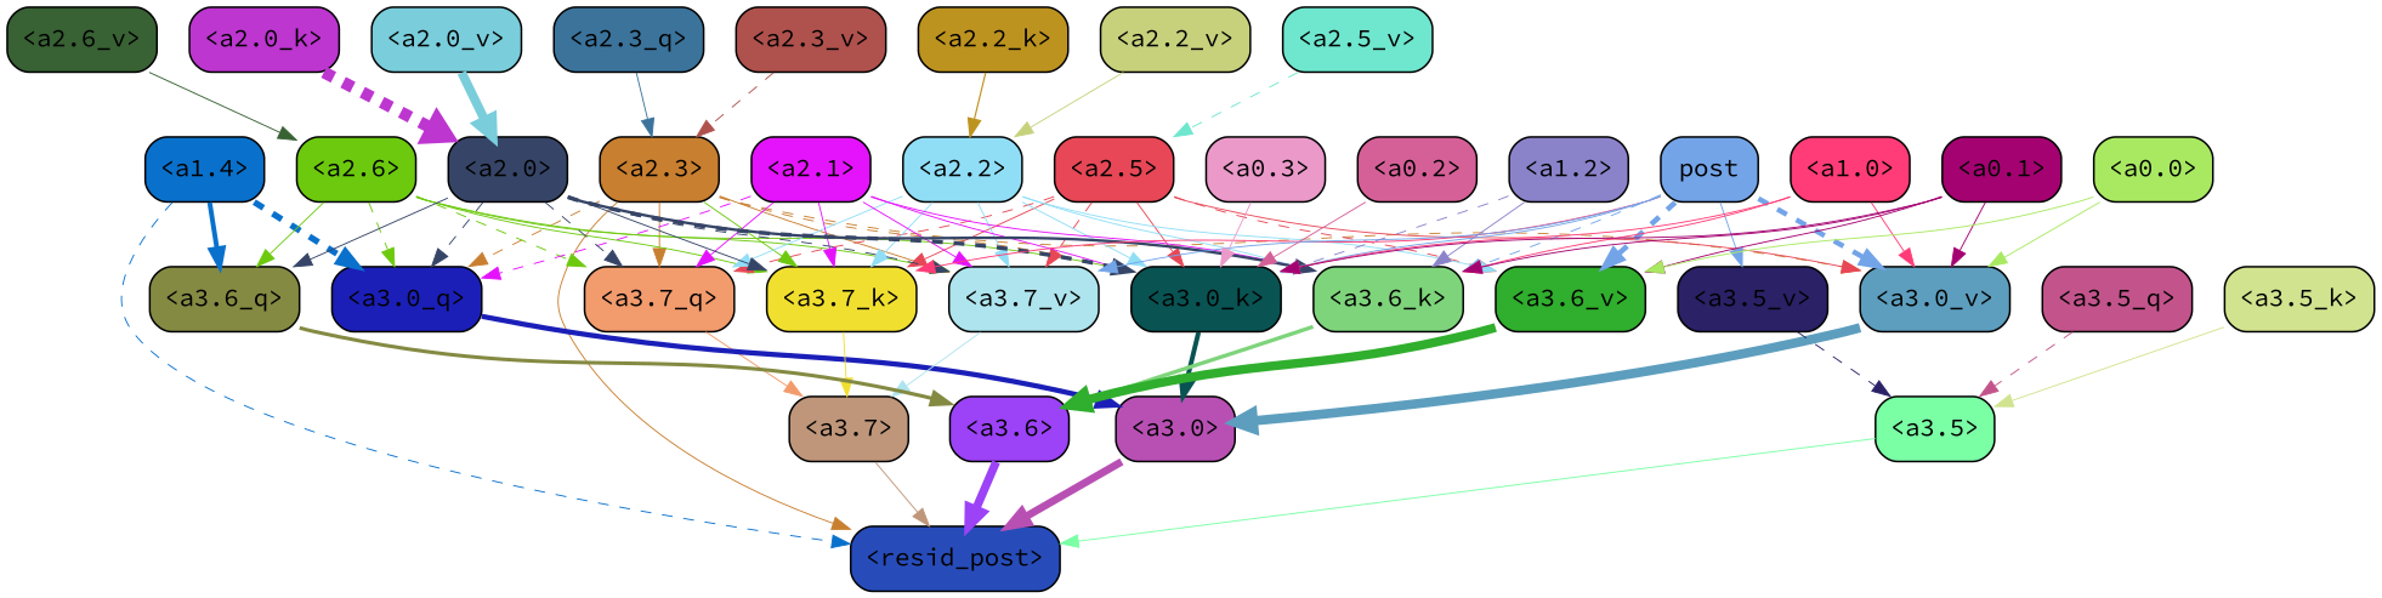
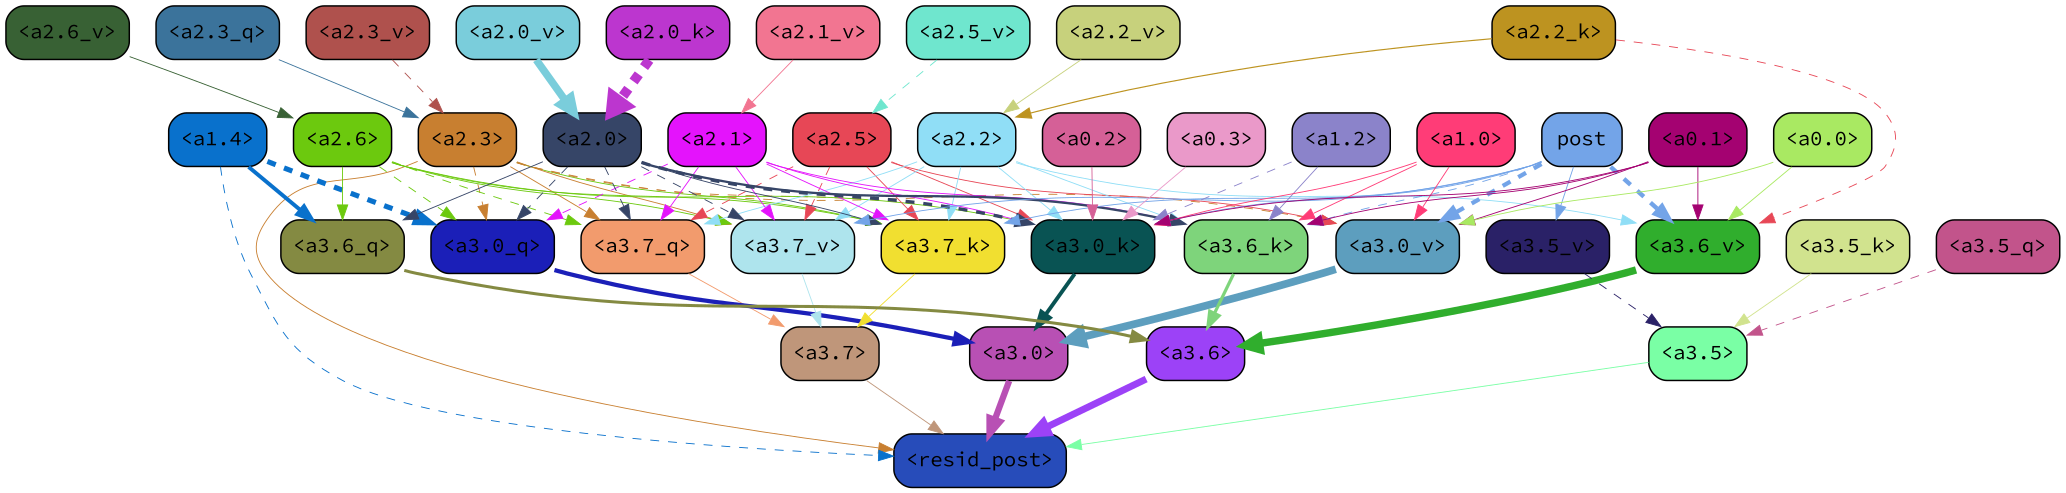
  strict digraph {
    fontname="Source Code Pro"
    splines=true
    node [color=black fontname="Source Code Pro" shape=box style="filled, rounded"]
    edge [color="#6cc90e" fontname="Source Code Pro" penwidth=0.6 style=solid]
    "<a3.7>" [fillcolor="#bf967a"]
    "<resid_post>" [fillcolor="#274cba"]
    "<a3.6>" [fillcolor="#9c42f7"]
    "<a3.5>" [fillcolor="#7affa5"]
    "<a3.0>" [fillcolor="#b850b4"]
    "<a2.3>" [fillcolor="#c87f30"]
    "<a3.7_q>" [fillcolor="#f29b6d"]
    "<a3.0_q>" [fillcolor="#1b1fb8"]
    "<a3.7_k>" [fillcolor="#f1df30"]
    "<a3.0_k>" [fillcolor="#095353"]
    "<a3.7_v>" [fillcolor="#aee4ed"]
    "<a3.0_v>" [fillcolor="#5d9ebe"]
    "<a1.4>" [fillcolor="#0971cc"]
    "<a3.6_q>" [fillcolor="#848a42"]
    "<a3.5_q>" [fillcolor="#c2548b"]
    "<a3.6_k>" [fillcolor="#7ed47b"]
    "<a3.5_k>" [fillcolor="#d1e38e"]
    "<a3.6_v>" [fillcolor="#30ae2d"]
    "<a3.5_v>" [fillcolor="#2a2167"]
    "<a2.6>" [fillcolor="#6cc90e"]
    "<a2.5>" [fillcolor="#e74756"]
    "<a2.2>" [fillcolor="#90def6"]
    "<a2.1>" [fillcolor="#e413fc"]
    "<a2.0>" [fillcolor="#364567"]
    n25 [fillcolor="#73a4e8" label=post]
    "<a1.2>" [fillcolor="#8b83ca"]
    "<a1.0>" [fillcolor="#ff3c77"]
    "<a0.1>" [fillcolor="#a40271"]
    "<a0.3>" [fillcolor="#ea99c9"]
    "<a0.2>" [fillcolor="#d56097"]
    "<a0.0>" [fillcolor="#a9e962"]
    "<a2.3_q>" [fillcolor="#3b739b"]
    "<a2.2_k>" [fillcolor="#bd9320"]
    "<a2.0_k>" [fillcolor="#bc36cf"]
    "<a2.6_v>" [fillcolor="#386134"]
    "<a2.5_v>" [fillcolor="#6fe6ce"]
    "<a2.3_v>" [fillcolor="#af514d"]
    "<a2.2_v>" [fillcolor="#c7d17c"]
+   "<a2.1_v>" [fillcolor="#f27591"]
    "<a2.0_v>" [fillcolor="#7acddb"]
    "<a3.7>" -> "<resid_post>" [color="#bf967a"]
    "<a3.6>" -> "<resid_post>" [color="#9c42f7" penwidth=4.670643210411072]
    "<a3.5>" -> "<resid_post>" [color="#7affa5" style=""]
    "<a3.0>" -> "<resid_post>" [color="#b850b4" penwidth=4.246885180473328]
    "<a2.3>" -> "<resid_post>" [color="#c87f30"]
    "<a2.3>" -> "<a3.7_q>" [color="#c87f30"]
    "<a2.3>" -> "<a3.0_q>" [color="#c87f30" style=dashed]
    "<a2.3>" -> "<a3.7_k>" [style=bold]
    "<a2.3>" -> "<a3.0_k>" [color="#c87f30" style=dashed]
    "<a2.3>" -> "<a3.7_v>" [color="#c87f30" style=bold]
    "<a2.3>" -> "<a3.0_v>" [color="#c87f30" style=dashed]
    "<a3.7_q>" -> "<a3.7>" [color="#f29b6d"]
    "<a3.0_q>" -> "<a3.0>" [color="#1b1fb8" penwidth=2.8638100624084473 style=bold]
    "<a3.7_k>" -> "<a3.7>" [color="#f1df30" style=""]
    "<a3.0_k>" -> "<a3.0>" [color="#095353" penwidth=2.6274144649505615]
    "<a3.7_v>" -> "<a3.7>" [color="#aee4ed" style=""]
    "<a3.0_v>" -> "<a3.0>" [color="#5d9ebe" penwidth=5.188832879066467]
    "<a1.4>" -> "<resid_post>" [color="#0971cc" style=dashed]
    "<a1.4>" -> "<a3.0_q>" [color="#0971cc" penwidth=3.477886103093624 style=dashed]
    "<a1.4>" -> "<a3.6_q>" [color="#0971cc" penwidth=2.6487714648246765]
    "<a3.6_q>" -> "<a3.6>" [color="#848a42" penwidth=2.03758105635643 style=bold]
    "<a3.5_q>" -> "<a3.5>" [color="#c2548b" style=dashed]
    "<a3.6_k>" -> "<a3.6>" [color="#7ed47b" penwidth=2.174198240041733 style=bold]
    "<a3.5_k>" -> "<a3.5>" [color="#d1e38e" style=""]
    "<a3.6_v>" -> "<a3.6>" [color="#30ae2d" penwidth=5.002329230308533]
    "<a3.5_v>" -> "<a3.5>" [color="#2a2167" style=dashed]
    "<a2.6>" -> "<a3.7_q>" [style=dashed]
    "<a2.6>" -> "<a3.0_q>" [style=dashed]
    "<a2.6>" -> "<a3.7_k>"
    "<a2.6>" -> "<a3.0_k>" [style=bold]
    "<a2.6>" -> "<a3.7_v>" [style=bold]
    "<a2.6>" -> "<a3.6_q>"
    "<a2.5>" -> "<a3.7_q>" [color="#e74756" style=dashed]
    "<a2.5>" -> "<a3.7_k>" [color="#e74756" style=bold]
    "<a2.5>" -> "<a3.0_k>" [color="#e74756"]
    "<a2.5>" -> "<a3.7_v>" [color="#e74756" style=dashed]
    "<a2.5>" -> "<a3.0_v>" [color="#e74756"]
-   "<a2.5>" -> "<a3.6_v>" [color="#e74756" style=dashed]
+   "<a2.2_k>" -> "<a3.6_v>" [color="#e74756" style=dashed]
    "<a2.2>" -> "<a3.7_q>" [color="#90def6" style=""]
    "<a2.2>" -> "<a3.7_k>" [color="#90def6" style=""]
    "<a2.2>" -> "<a3.0_k>" [color="#90def6" style=""]
    "<a2.2>" -> "<a3.7_v>" [color="#90def6" style=""]
    "<a2.2>" -> "<a3.6_k>" [color="#90def6" style=""]
    "<a2.2>" -> "<a3.6_v>" [color="#90def6" style=""]
    "<a2.1>" -> "<a3.7_q>" [color="#e413fc"]
    "<a2.1>" -> "<a3.0_q>" [color="#e413fc" style=dashed]
    "<a2.1>" -> "<a3.7_k>" [color="#e413fc"]
    "<a2.1>" -> "<a3.0_k>" [color="#e413fc"]
    "<a2.1>" -> "<a3.7_v>" [color="#e413fc" style=bold]
    "<a2.1>" -> "<a3.6_k>" [color="#e413fc"]
    "<a2.0>" -> "<a3.7_q>" [color="#364567" style=dashed]
    "<a2.0>" -> "<a3.0_q>" [color="#364567" style=dashed]
    "<a2.0>" -> "<a3.7_k>" [color="#364567"]
    "<a2.0>" -> "<a3.0_k>" [color="#364567" penwidth=2.23091459274292 style=dashed]
    "<a2.0>" -> "<a3.7_v>" [color="#364567" style=dashed]
    "<a2.0>" -> "<a3.6_q>" [color="#364567" style=bold]
    "<a2.0>" -> "<a3.6_k>" [color="#364567" penwidth=1.5417278409004211]
-   n25 -> "<a3.7_k>" [color="#ff3c77"]
+   n25 -> "<a3.7_k>" [color="#73a4e8"]
    n25 -> "<a3.0_k>" [color="#73a4e8" style=bold]
    n25 -> "<a3.7_v>" [color="#73a4e8"]
    n25 -> "<a3.0_v>" [color="#73a4e8" penwidth=2.8577730655670166 style=dashed]
    n25 -> "<a3.6_k>" [color="#73a4e8" style=dashed]
    n25 -> "<a3.6_v>" [color="#73a4e8" penwidth=2.9511587619781494 style=dashed]
    n25 -> "<a3.5_v>" [color="#73a4e8"]
    "<a1.2>" -> "<a3.0_k>" [color="#8b83ca" style=dashed]
    "<a1.2>" -> "<a3.6_k>" [color="#8b83ca"]
    "<a1.0>" -> "<a3.0_k>" [color="#ff3c77"]
    "<a1.0>" -> "<a3.0_v>" [color="#ff3c77" style=bold]
    "<a1.0>" -> "<a3.6_k>" [color="#ff3c77"]
    "<a0.1>" -> "<a3.0_k>" [color="#a40271"]
    "<a0.1>" -> "<a3.0_v>" [color="#a40271" style=bold]
    "<a0.1>" -> "<a3.6_k>" [color="#a40271" style=bold]
    "<a0.1>" -> "<a3.6_v>" [color="#a40271" style=bold]
    "<a0.3>" -> "<a3.0_k>" [color="#ea99c9" style=bold]
    "<a0.2>" -> "<a3.0_k>" [color="#d56097"]
    "<a0.0>" -> "<a3.0_v>" [color="#a9e962"]
    "<a0.0>" -> "<a3.6_v>" [color="#a9e962" style=bold]
    "<a2.3_q>" -> "<a2.3>" [color="#3b739b"]
    "<a2.2_k>" -> "<a2.2>" [color="#bd9320" penwidth=0.7811911106109619]
    "<a2.0_k>" -> "<a2.0>" [color="#bc36cf" penwidth=6.657835483551025 style=dashed]
    "<a2.6_v>" -> "<a2.6>" [color="#386134"]
    "<a2.5_v>" -> "<a2.5>" [color="#6fe6ce" style=dashed]
    "<a2.3_v>" -> "<a2.3>" [color="#af514d" style=dashed]
    "<a2.2_v>" -> "<a2.2>" [color="#c7d17c"]
+   "<a2.1_v>" -> "<a2.1>" [color="#f27591" style=bold]
    "<a2.0_v>" -> "<a2.0>" [color="#7acddb" penwidth=5.070239782333374 style=bold]
  }
